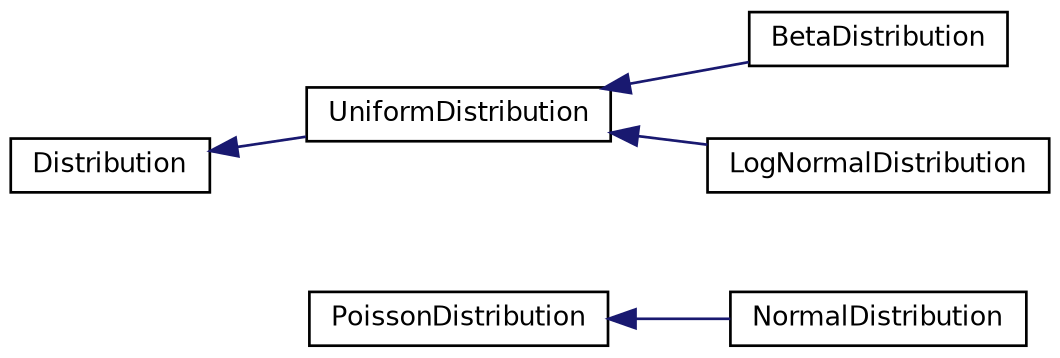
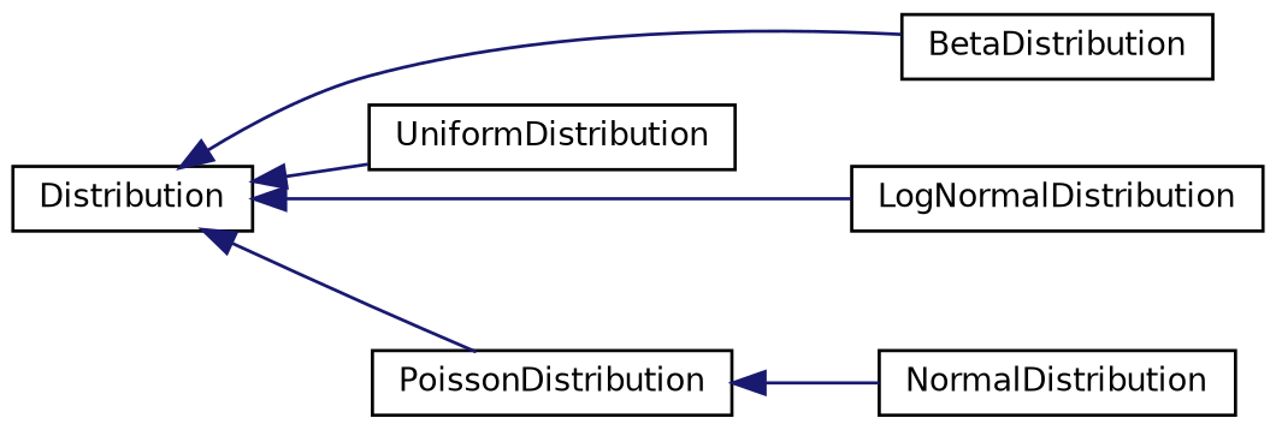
  digraph {
    rankdir=LR
    node [color=black fillcolor=white fontname=Helvetica fontsize=10 shape=record style=filled]
    edge [color=midnightblue dir=back fontname=Helvetica fontsize=10 labelfontname=Helvetica labelfontsize=10 style=solid]
    n1 [height=0.2 label=Distribution width=0.4]
    n2 [height=0.2 label=BetaDistribution width=0.4]
    n3 [height=0.2 label=LogNormalDistribution width=0.4]
    n4 [height=0.2 label=PoissonDistribution width=0.4]
    n5 [height=0.2 label=UniformDistribution width=0.4]
    n6 [height=0.2 label=NormalDistribution width=0.4]
-   n5 -> n2
-   n5 -> n3
+   n1 -> n2
+   n1 -> n3
+   n1 -> n4
    n1 -> n5
    n4 -> n6
  }
